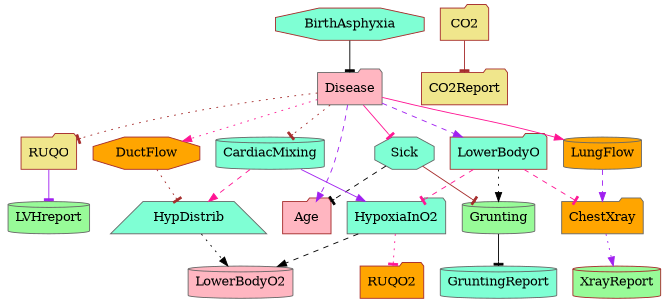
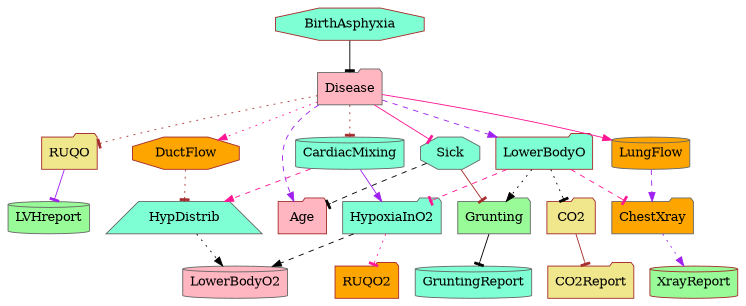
  strict digraph {
    node [color=gray40 fillcolor=aquamarine shape=folder style=filled]
    edge [arrowhead=tee color=black style=dotted]
    DuctFlow [color=brown fillcolor=orange shape=octagon]
    HypDistrib [shape=trapezium]
    LowerBodyO2 [fillcolor=lightpink shape=cylinder]
    Disease [fillcolor=lightpink]
    n5 [color=brown fillcolor=khaki label=RUQO]
    Sick [shape=octagon]
    CardiacMixing [shape=cylinder]
    n8 [color=brown label=LowerBodyO]
    Age [color=brown fillcolor=lightpink]
    LungFlow [fillcolor=orange shape=cylinder]
    LVHreport [fillcolor=palegreen shape=cylinder]
-   Grunting [fillcolor=palegreen shape=cylinder]
+   Grunting [fillcolor=palegreen]
    HypoxiaInO2
    CO2 [color=brown fillcolor=khaki]
    ChestXray [fillcolor=orange]
    BirthAsphyxia [color=brown shape=octagon]
    CO2Report [color=brown fillcolor=khaki]
    RUQO2 [color=brown fillcolor=orange]
    XrayReport [color=brown fillcolor=palegreen shape=cylinder]
    GruntingReport [shape=cylinder]
    DuctFlow -> HypDistrib [color=brown]
    HypDistrib -> LowerBodyO2 [arrowhead=normal]
    Disease -> DuctFlow [arrowhead=normal color=deeppink]
    Disease -> n5 [color=brown]
    Disease -> Sick [color=deeppink style=solid]
    Disease -> CardiacMixing [color=brown]
    Disease -> n8 [arrowhead=normal color=purple style=dashed]
    Disease -> Age [arrowhead=normal color=purple style=dashed]
    Disease -> LungFlow [arrowhead=normal color=deeppink style=solid]
    n5 -> LVHreport [color=purple style=solid]
    Sick -> Age [style=dashed]
    Sick -> Grunting [color=brown style=solid]
    CardiacMixing -> HypDistrib [arrowhead=normal color=deeppink style=dashed]
    CardiacMixing -> HypoxiaInO2 [arrowhead=normal color=purple style=solid]
    n8 -> Grunting [arrowhead=normal]
    n8 -> HypoxiaInO2 [color=deeppink style=dashed]
+   n8 -> CO2
    n8 -> ChestXray [color=deeppink style=dashed]
    LungFlow -> ChestXray [arrowhead=normal color=purple style=dashed]
    Grunting -> GruntingReport [style=solid]
    HypoxiaInO2 -> LowerBodyO2 [arrowhead=normal style=dashed]
    HypoxiaInO2 -> RUQO2 [color=deeppink]
    CO2 -> CO2Report [color=brown style=solid]
    ChestXray -> XrayReport [arrowhead=normal color=purple]
    BirthAsphyxia -> Disease [style=solid]
  }
